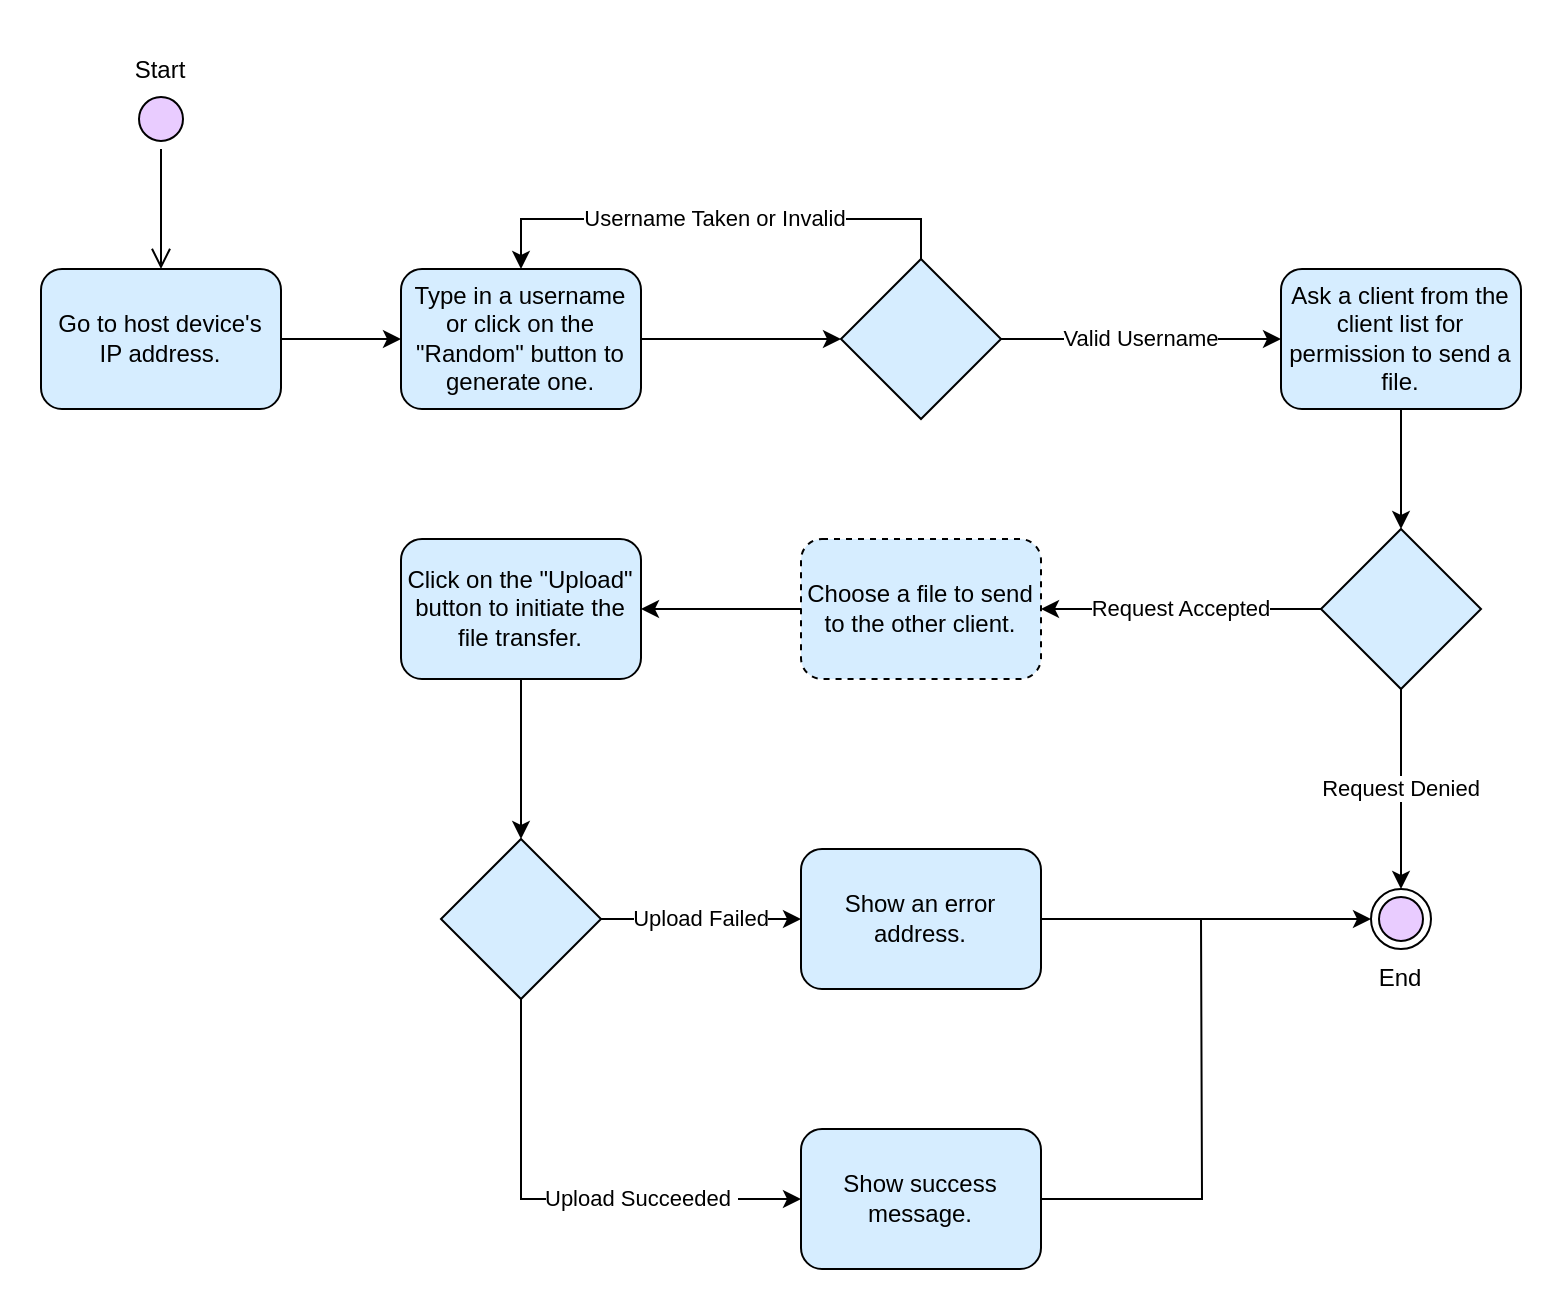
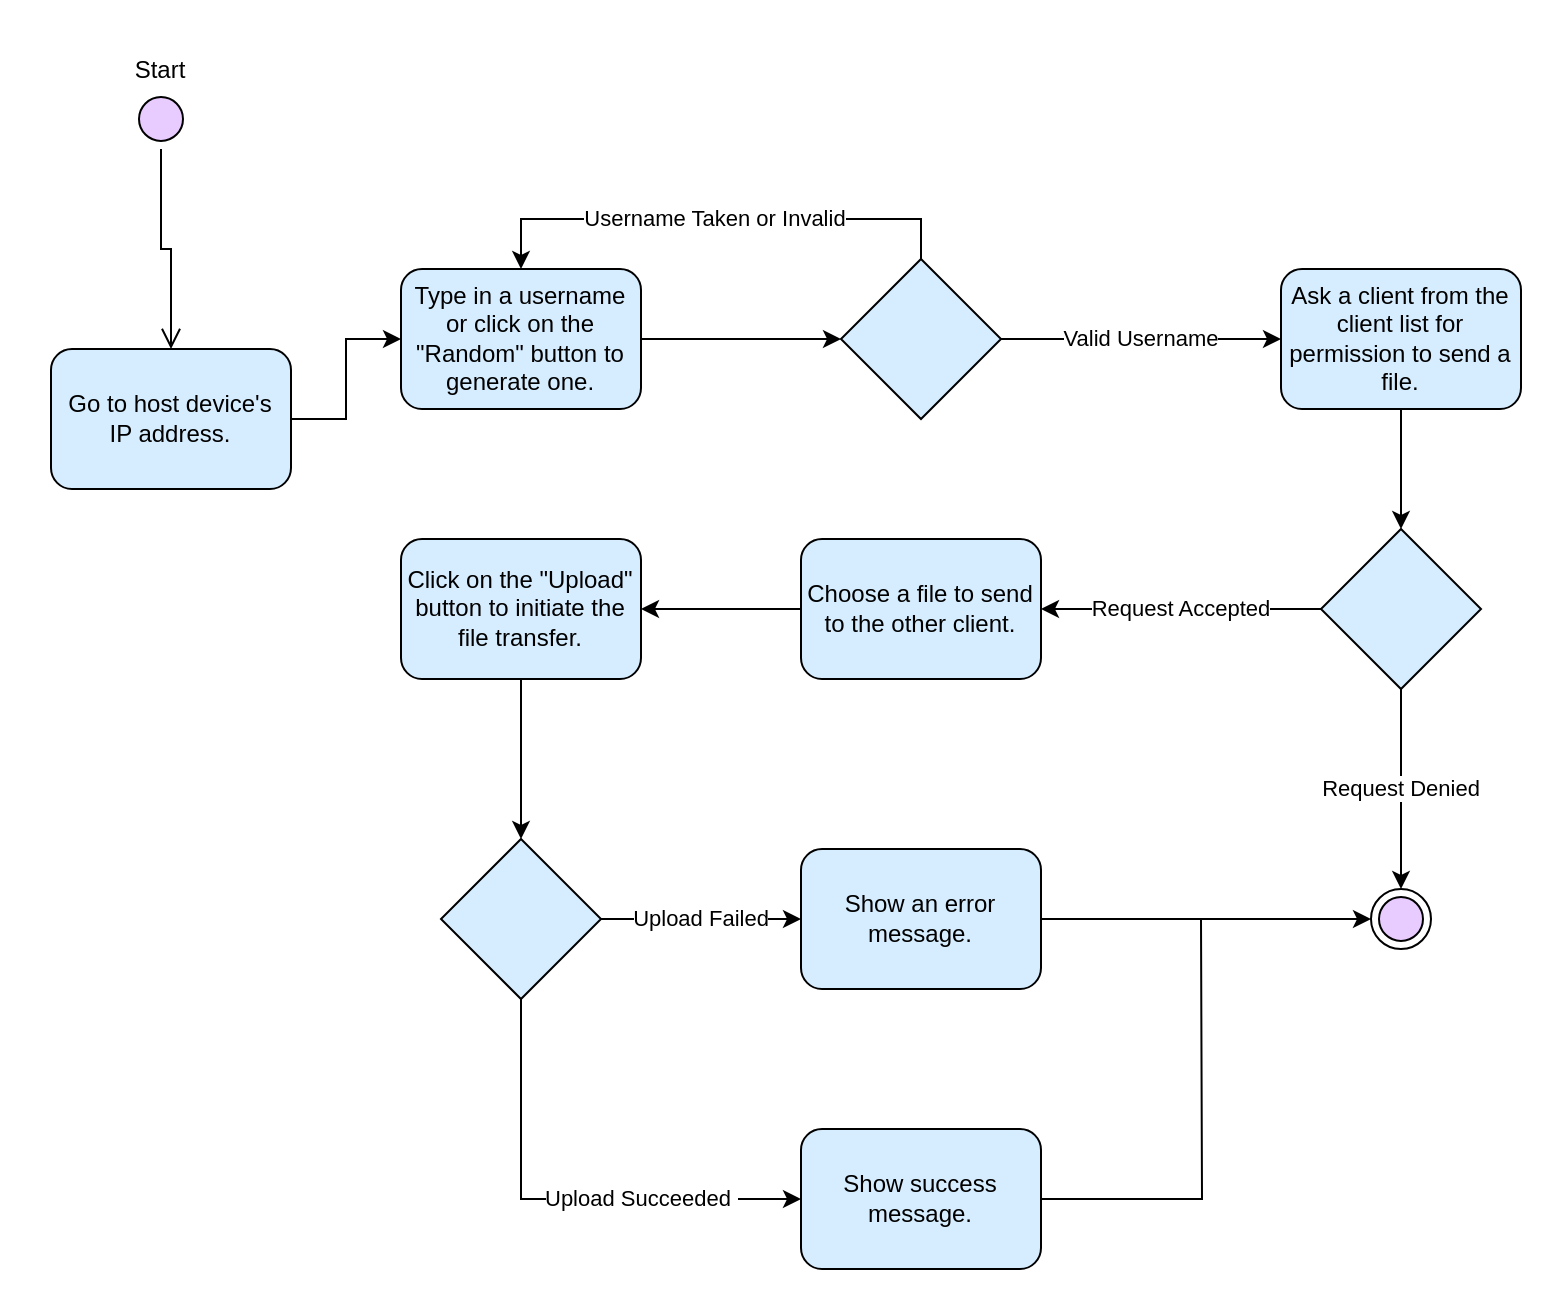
  <mxCell id="0" />
  <mxCell id="1" parent="0" />
  <mxCell id="2" value="" style="ellipse;html=1;shape=startState;fillColor=#E9CCFF;strokeColor=#000000;" vertex="1" parent="1"><mxGeometry x="65" y="44" width="30" height="30" as="geometry" /></mxCell>
  <mxCell id="3" value="" style="edgeStyle=orthogonalEdgeStyle;html=1;verticalAlign=bottom;endArrow=open;endSize=8;strokeColor=#000000;rounded=0;entryX=0.5;entryY=0;entryDx=0;entryDy=0;" edge="1" source="2" parent="1" target="6"><mxGeometry relative="1" as="geometry"><mxPoint x="95" y="134" as="targetPoint" /></mxGeometry></mxCell>
  <mxCell id="4" value="Start" style="text;html=1;strokeColor=none;fillColor=none;align=center;verticalAlign=middle;whiteSpace=wrap;rounded=0;" vertex="1" parent="1"><mxGeometry x="50" y="20" width="60" height="30" as="geometry" /></mxCell>
  <mxCell id="5" style="edgeStyle=orthogonalEdgeStyle;rounded=0;orthogonalLoop=1;jettySize=auto;html=1;exitX=1;exitY=0.5;exitDx=0;exitDy=0;entryX=0;entryY=0.5;entryDx=0;entryDy=0;strokeColor=#000000;" edge="1" parent="1" source="6" target="8"><mxGeometry relative="1" as="geometry" /></mxCell>
- <mxCell id="6" value="Go to host device's&lt;br&gt;IP address." style="rounded=1;whiteSpace=wrap;html=1;strokeColor=#000000;fillColor=#D6EDFF;" vertex="1" parent="1"><mxGeometry x="20" y="134" width="120" height="70" as="geometry" /></mxCell>
+ <mxCell id="6" value="Go to host device's&lt;br&gt;IP address." style="rounded=1;whiteSpace=wrap;html=1;strokeColor=#000000;fillColor=#D6EDFF;" vertex="1" parent="1"><mxGeometry x="25" y="174" width="120" height="70" as="geometry" /></mxCell>
  <mxCell id="7" style="edgeStyle=orthogonalEdgeStyle;rounded=0;orthogonalLoop=1;jettySize=auto;html=1;exitX=1;exitY=0.5;exitDx=0;exitDy=0;entryX=0;entryY=0.5;entryDx=0;entryDy=0;strokeColor=#000000;" edge="1" parent="1" source="8" target="11"><mxGeometry relative="1" as="geometry" /></mxCell>
  <mxCell id="8" value="Type in a username or click on the &quot;Random&quot; button to generate one." style="rounded=1;whiteSpace=wrap;html=1;strokeColor=#000000;fillColor=#D6EDFF;" vertex="1" parent="1"><mxGeometry x="200" y="134" width="120" height="70" as="geometry" /></mxCell>
  <mxCell id="9" value="Username Taken or Invalid" style="edgeStyle=orthogonalEdgeStyle;rounded=0;orthogonalLoop=1;jettySize=auto;html=1;exitX=0.5;exitY=0;exitDx=0;exitDy=0;entryX=0.5;entryY=0;entryDx=0;entryDy=0;strokeColor=#000000;" edge="1" parent="1" source="11" target="8"><mxGeometry relative="1" as="geometry" /></mxCell>
  <mxCell id="10" value="Valid Username" style="edgeStyle=orthogonalEdgeStyle;rounded=0;orthogonalLoop=1;jettySize=auto;html=1;exitX=1;exitY=0.5;exitDx=0;exitDy=0;entryX=0;entryY=0.5;entryDx=0;entryDy=0;strokeColor=#000000;" edge="1" parent="1" source="11" target="13"><mxGeometry relative="1" as="geometry" /></mxCell>
  <mxCell id="11" value="" style="rhombus;whiteSpace=wrap;html=1;strokeColor=#000000;fillColor=#D6EDFF;" vertex="1" parent="1"><mxGeometry x="420" y="129" width="80" height="80" as="geometry" /></mxCell>
  <mxCell id="12" style="edgeStyle=orthogonalEdgeStyle;rounded=0;orthogonalLoop=1;jettySize=auto;html=1;exitX=0.5;exitY=1;exitDx=0;exitDy=0;entryX=0.5;entryY=0;entryDx=0;entryDy=0;strokeColor=#000000;" edge="1" parent="1" source="13" target="16"><mxGeometry relative="1" as="geometry" /></mxCell>
  <mxCell id="13" value="Ask a client from the client list for permission to send a file." style="rounded=1;whiteSpace=wrap;html=1;strokeColor=#000000;fillColor=#D6EDFF;" vertex="1" parent="1"><mxGeometry x="640" y="134" width="120" height="70" as="geometry" /></mxCell>
  <mxCell id="14" value="Request Denied" style="edgeStyle=orthogonalEdgeStyle;rounded=0;orthogonalLoop=1;jettySize=auto;html=1;exitX=0.5;exitY=1;exitDx=0;exitDy=0;entryX=0.5;entryY=0;entryDx=0;entryDy=0;strokeColor=#000000;" edge="1" parent="1" source="16" target="17"><mxGeometry relative="1" as="geometry" /></mxCell>
  <mxCell id="15" value="Request Accepted" style="edgeStyle=orthogonalEdgeStyle;rounded=0;orthogonalLoop=1;jettySize=auto;html=1;exitX=0;exitY=0.5;exitDx=0;exitDy=0;entryX=1;entryY=0.5;entryDx=0;entryDy=0;strokeColor=#000000;" edge="1" parent="1" source="16" target="20"><mxGeometry relative="1" as="geometry" /></mxCell>
  <mxCell id="16" value="" style="rhombus;whiteSpace=wrap;html=1;strokeColor=#000000;fillColor=#D6EDFF;" vertex="1" parent="1"><mxGeometry x="660" y="264" width="80" height="80" as="geometry" /></mxCell>
  <mxCell id="17" value="" style="ellipse;html=1;shape=endState;fillColor=#E9CCFF;strokeColor=#000000;" vertex="1" parent="1"><mxGeometry x="685" y="444" width="30" height="30" as="geometry" /></mxCell>
- <mxCell id="18" value="End" style="text;html=1;strokeColor=none;fillColor=none;align=center;verticalAlign=middle;whiteSpace=wrap;rounded=0;" vertex="1" parent="1"><mxGeometry x="670" y="474" width="60" height="30" as="geometry" /></mxCell>
  <mxCell id="19" style="edgeStyle=orthogonalEdgeStyle;rounded=0;orthogonalLoop=1;jettySize=auto;html=1;exitX=0;exitY=0.5;exitDx=0;exitDy=0;entryX=1;entryY=0.5;entryDx=0;entryDy=0;strokeColor=#000000;" edge="1" parent="1" source="20" target="22"><mxGeometry relative="1" as="geometry" /></mxCell>
- <mxCell id="20" value="Choose a file to send to the other client." style="rounded=1;whiteSpace=wrap;html=1;strokeColor=#000000;fillColor=#D6EDFF;dashed=1;" vertex="1" parent="1"><mxGeometry x="400" y="269" width="120" height="70" as="geometry" /></mxCell>
+ <mxCell id="20" value="Choose a file to send to the other client." style="rounded=1;whiteSpace=wrap;html=1;strokeColor=#000000;fillColor=#D6EDFF;" vertex="1" parent="1"><mxGeometry x="400" y="269" width="120" height="70" as="geometry" /></mxCell>
  <mxCell id="21" style="edgeStyle=orthogonalEdgeStyle;rounded=0;orthogonalLoop=1;jettySize=auto;html=1;exitX=0.5;exitY=1;exitDx=0;exitDy=0;entryX=0.5;entryY=0;entryDx=0;entryDy=0;strokeColor=#000000;" edge="1" parent="1" source="22" target="25"><mxGeometry relative="1" as="geometry" /></mxCell>
  <mxCell id="22" value="Click on the &quot;Upload&quot; button to initiate the file transfer." style="rounded=1;whiteSpace=wrap;html=1;strokeColor=#000000;fillColor=#D6EDFF;" vertex="1" parent="1"><mxGeometry x="200" y="269" width="120" height="70" as="geometry" /></mxCell>
  <mxCell id="23" value="Upload Failed" style="edgeStyle=orthogonalEdgeStyle;rounded=0;orthogonalLoop=1;jettySize=auto;html=1;exitX=1;exitY=0.5;exitDx=0;exitDy=0;entryX=0;entryY=0.5;entryDx=0;entryDy=0;strokeColor=#000000;" edge="1" parent="1" source="25" target="27"><mxGeometry relative="1" as="geometry" /></mxCell>
  <mxCell id="24" value="Upload Succeeded&amp;nbsp;" style="edgeStyle=orthogonalEdgeStyle;rounded=0;orthogonalLoop=1;jettySize=auto;html=1;exitX=0.5;exitY=1;exitDx=0;exitDy=0;entryX=0;entryY=0.5;entryDx=0;entryDy=0;strokeColor=#000000;" edge="1" parent="1" source="25" target="29"><mxGeometry x="0.333" relative="1" as="geometry"><mxPoint as="offset" /></mxGeometry></mxCell>
  <mxCell id="25" value="" style="rhombus;whiteSpace=wrap;html=1;strokeColor=#000000;fillColor=#D6EDFF;" vertex="1" parent="1"><mxGeometry x="220" y="419" width="80" height="80" as="geometry" /></mxCell>
  <mxCell id="26" style="edgeStyle=orthogonalEdgeStyle;rounded=0;orthogonalLoop=1;jettySize=auto;html=1;exitX=1;exitY=0.5;exitDx=0;exitDy=0;entryX=0;entryY=0.5;entryDx=0;entryDy=0;strokeColor=#000000;" edge="1" parent="1" source="27" target="17"><mxGeometry relative="1" as="geometry" /></mxCell>
- <mxCell id="27" value="Show an error address." style="rounded=1;whiteSpace=wrap;html=1;strokeColor=#000000;fillColor=#D6EDFF;" vertex="1" parent="1"><mxGeometry x="400" y="424" width="120" height="70" as="geometry" /></mxCell>
+ <mxCell id="27" value="Show an error message." style="rounded=1;whiteSpace=wrap;html=1;strokeColor=#000000;fillColor=#D6EDFF;" vertex="1" parent="1"><mxGeometry x="400" y="424" width="120" height="70" as="geometry" /></mxCell>
  <mxCell id="28" style="edgeStyle=orthogonalEdgeStyle;rounded=0;orthogonalLoop=1;jettySize=auto;html=1;exitX=1;exitY=0.5;exitDx=0;exitDy=0;strokeColor=#000000;endArrow=none;endFill=0;" edge="1" parent="1" source="29"><mxGeometry relative="1" as="geometry"><mxPoint x="600" y="459" as="targetPoint" /></mxGeometry></mxCell>
  <mxCell id="29" value="Show success message." style="rounded=1;whiteSpace=wrap;html=1;strokeColor=#000000;fillColor=#D6EDFF;" vertex="1" parent="1"><mxGeometry x="400" y="564" width="120" height="70" as="geometry" /></mxCell>
